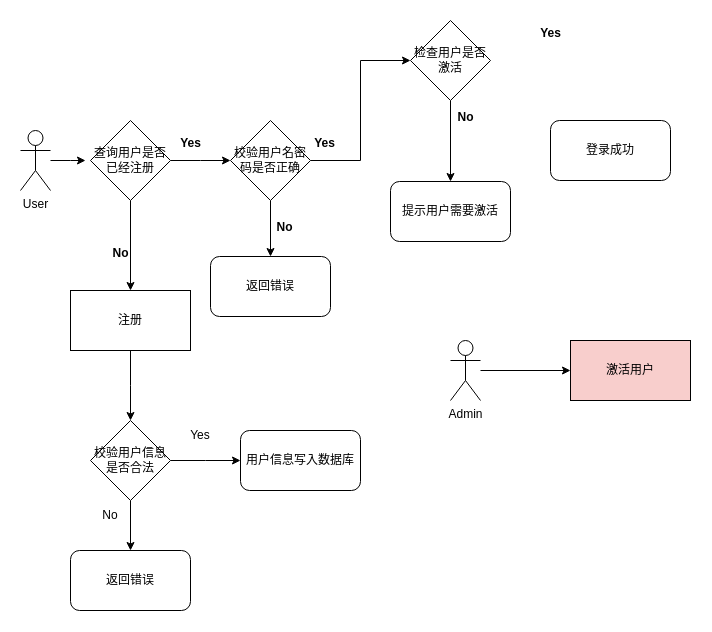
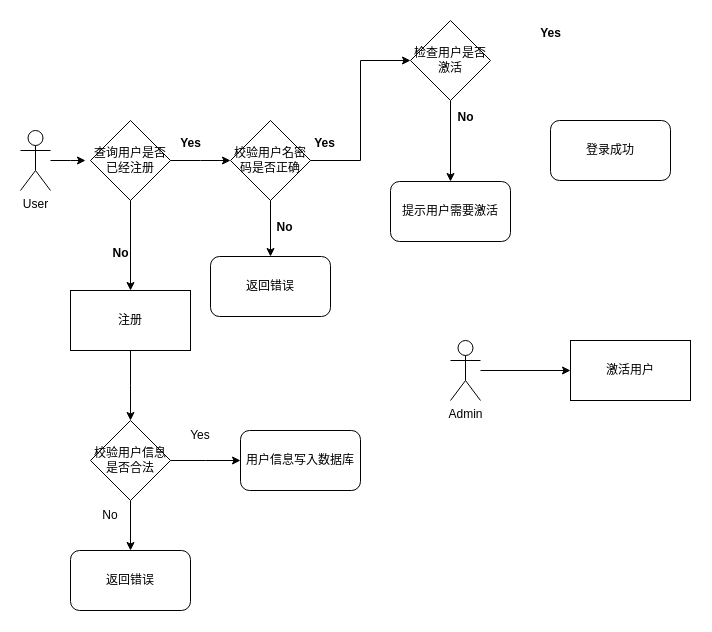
  <mxCell id="0" />
  <mxCell id="1" parent="0" />
  <mxCell id="2" value="" style="edgeStyle=orthogonalEdgeStyle;rounded=0;orthogonalLoop=1;jettySize=auto;html=1;" parent="1" source="3" edge="1"><mxGeometry relative="1" as="geometry"><mxPoint x="85" y="160" as="targetPoint" /></mxGeometry></mxCell>
  <mxCell id="3" value="User" style="shape=umlActor;verticalLabelPosition=bottom;verticalAlign=top;html=1;outlineConnect=0;" parent="1" vertex="1"><mxGeometry x="20" y="130" width="30" height="60" as="geometry" /></mxCell>
  <mxCell id="4" value="" style="edgeStyle=orthogonalEdgeStyle;rounded=0;orthogonalLoop=1;jettySize=auto;html=1;" parent="1" source="6" edge="1"><mxGeometry relative="1" as="geometry"><mxPoint x="230" y="160" as="targetPoint" /></mxGeometry></mxCell>
  <mxCell id="5" value="" style="edgeStyle=orthogonalEdgeStyle;rounded=0;orthogonalLoop=1;jettySize=auto;html=1;" parent="1" source="6" target="8" edge="1"><mxGeometry relative="1" as="geometry" /></mxCell>
  <mxCell id="6" value="查询用户是否已经注册" style="rhombus;whiteSpace=wrap;html=1;" parent="1" vertex="1"><mxGeometry x="90" y="120" width="80" height="80" as="geometry" /></mxCell>
  <mxCell id="7" style="edgeStyle=orthogonalEdgeStyle;rounded=0;orthogonalLoop=1;jettySize=auto;html=1;entryX=0.5;entryY=0;entryDx=0;entryDy=0;entryPerimeter=0;" parent="1" source="8" edge="1"><mxGeometry relative="1" as="geometry"><mxPoint x="130" y="420" as="targetPoint" /></mxGeometry></mxCell>
  <mxCell id="8" value="注册" style="whiteSpace=wrap;html=1;" parent="1" vertex="1"><mxGeometry x="70" y="290" width="120" height="60" as="geometry" /></mxCell>
  <mxCell id="9" value="Yes" style="text;align=center;fontStyle=1;verticalAlign=middle;spacingLeft=3;spacingRight=3;strokeColor=none;rotatable=0;points=[[0,0.5],[1,0.5]];portConstraint=eastwest;html=1;" parent="1" vertex="1"><mxGeometry x="150" y="130" width="80" height="26" as="geometry" /></mxCell>
  <mxCell id="10" value="No" style="text;align=center;fontStyle=1;verticalAlign=middle;spacingLeft=3;spacingRight=3;strokeColor=none;rotatable=0;points=[[0,0.5],[1,0.5]];portConstraint=eastwest;html=1;" parent="1" vertex="1"><mxGeometry x="244" y="214" width="80" height="26" as="geometry" /></mxCell>
  <mxCell id="11" style="edgeStyle=orthogonalEdgeStyle;rounded=0;orthogonalLoop=1;jettySize=auto;html=1;entryX=0.5;entryY=0;entryDx=0;entryDy=0;" parent="1" source="13" target="14" edge="1"><mxGeometry relative="1" as="geometry" /></mxCell>
  <mxCell id="12" style="edgeStyle=orthogonalEdgeStyle;rounded=0;orthogonalLoop=1;jettySize=auto;html=1;entryX=0;entryY=0.5;entryDx=0;entryDy=0;" parent="1" source="13" edge="1"><mxGeometry relative="1" as="geometry"><mxPoint x="240" y="460" as="targetPoint" /></mxGeometry></mxCell>
  <mxCell id="13" value="校验用户信息是否合法" style="rhombus;whiteSpace=wrap;html=1;" parent="1" vertex="1"><mxGeometry x="90" y="420" width="80" height="80" as="geometry" /></mxCell>
  <mxCell id="14" value="返回错误" style="rounded=1;whiteSpace=wrap;html=1;" parent="1" vertex="1"><mxGeometry x="70" y="550" width="120" height="60" as="geometry" /></mxCell>
  <mxCell id="15" value="No" style="text;html=1;strokeColor=none;fillColor=none;align=center;verticalAlign=middle;whiteSpace=wrap;rounded=0;" parent="1" vertex="1"><mxGeometry x="80" y="500" width="60" height="30" as="geometry" /></mxCell>
  <mxCell id="16" value="Yes" style="text;html=1;strokeColor=none;fillColor=none;align=center;verticalAlign=middle;whiteSpace=wrap;rounded=0;" parent="1" vertex="1"><mxGeometry x="170" y="420" width="60" height="30" as="geometry" /></mxCell>
  <mxCell id="17" value="用户信息写入数据库" style="rounded=1;whiteSpace=wrap;html=1;" parent="1" vertex="1"><mxGeometry x="240" y="430" width="120" height="60" as="geometry" /></mxCell>
  <mxCell id="18" style="edgeStyle=orthogonalEdgeStyle;rounded=0;orthogonalLoop=1;jettySize=auto;html=1;exitX=1;exitY=0.5;exitDx=0;exitDy=0;entryX=0;entryY=0.5;entryDx=0;entryDy=0;" parent="1" source="20" target="26" edge="1"><mxGeometry relative="1" as="geometry" /></mxCell>
  <mxCell id="19" style="edgeStyle=orthogonalEdgeStyle;rounded=0;orthogonalLoop=1;jettySize=auto;html=1;exitX=0.5;exitY=1;exitDx=0;exitDy=0;entryX=0.5;entryY=0;entryDx=0;entryDy=0;" parent="1" source="20" target="23" edge="1"><mxGeometry relative="1" as="geometry" /></mxCell>
  <mxCell id="20" value="校验用户名密码是否正确" style="rhombus;whiteSpace=wrap;html=1;" parent="1" vertex="1"><mxGeometry x="230" y="120" width="80" height="80" as="geometry" /></mxCell>
  <mxCell id="21" value="登录成功" style="rounded=1;whiteSpace=wrap;html=1;" parent="1" vertex="1"><mxGeometry x="550" y="120" width="120" height="60" as="geometry" /></mxCell>
  <mxCell id="22" value="Yes" style="text;align=center;fontStyle=1;verticalAlign=middle;spacingLeft=3;spacingRight=3;strokeColor=none;rotatable=0;points=[[0,0.5],[1,0.5]];portConstraint=eastwest;html=1;" parent="1" vertex="1"><mxGeometry x="284" y="130" width="80" height="26" as="geometry" /></mxCell>
  <mxCell id="23" value="返回错误" style="rounded=1;whiteSpace=wrap;html=1;" parent="1" vertex="1"><mxGeometry x="210" y="256" width="120" height="60" as="geometry" /></mxCell>
  <mxCell id="24" value="No" style="text;align=center;fontStyle=1;verticalAlign=middle;spacingLeft=3;spacingRight=3;strokeColor=none;rotatable=0;points=[[0,0.5],[1,0.5]];portConstraint=eastwest;html=1;" parent="1" vertex="1"><mxGeometry x="80" y="240" width="80" height="26" as="geometry" /></mxCell>
  <mxCell id="25" style="edgeStyle=orthogonalEdgeStyle;rounded=0;orthogonalLoop=1;jettySize=auto;html=1;exitX=0.5;exitY=1;exitDx=0;exitDy=0;entryX=0.5;entryY=0;entryDx=0;entryDy=0;" edge="1" parent="1" source="26" target="31"><mxGeometry relative="1" as="geometry" /></mxCell>
  <mxCell id="26" value="检查用户是否激活" style="rhombus;whiteSpace=wrap;html=1;" vertex="1" parent="1"><mxGeometry x="410" y="20" width="80" height="80" as="geometry" /></mxCell>
  <mxCell id="27" style="edgeStyle=orthogonalEdgeStyle;rounded=0;orthogonalLoop=1;jettySize=auto;html=1;" edge="1" parent="1" source="28" target="29"><mxGeometry relative="1" as="geometry" /></mxCell>
  <mxCell id="28" value="Admin" style="shape=umlActor;verticalLabelPosition=bottom;verticalAlign=top;html=1;outlineConnect=0;" vertex="1" parent="1"><mxGeometry x="450" y="340" width="30" height="60" as="geometry" /></mxCell>
- <mxCell id="29" value="激活用户" style="rounded=0;whiteSpace=wrap;html=1;fillColor=#f8cecc;" vertex="1" parent="1"><mxGeometry x="570" y="340" width="120" height="60" as="geometry" /></mxCell>
+ <mxCell id="29" value="激活用户" style="rounded=0;whiteSpace=wrap;html=1;" vertex="1" parent="1"><mxGeometry x="570" y="340" width="120" height="60" as="geometry" /></mxCell>
  <mxCell id="30" value="Yes" style="text;align=center;fontStyle=1;verticalAlign=middle;spacingLeft=3;spacingRight=3;strokeColor=none;rotatable=0;points=[[0,0.5],[1,0.5]];portConstraint=eastwest;html=1;" vertex="1" parent="1"><mxGeometry x="510" y="20" width="80" height="26" as="geometry" /></mxCell>
  <mxCell id="31" value="提示用户需要激活" style="rounded=1;whiteSpace=wrap;html=1;" vertex="1" parent="1"><mxGeometry x="390" y="181" width="120" height="60" as="geometry" /></mxCell>
  <mxCell id="32" value="No" style="text;align=center;fontStyle=1;verticalAlign=middle;spacingLeft=3;spacingRight=3;strokeColor=none;rotatable=0;points=[[0,0.5],[1,0.5]];portConstraint=eastwest;html=1;" vertex="1" parent="1"><mxGeometry x="425" y="104" width="80" height="26" as="geometry" /></mxCell>
